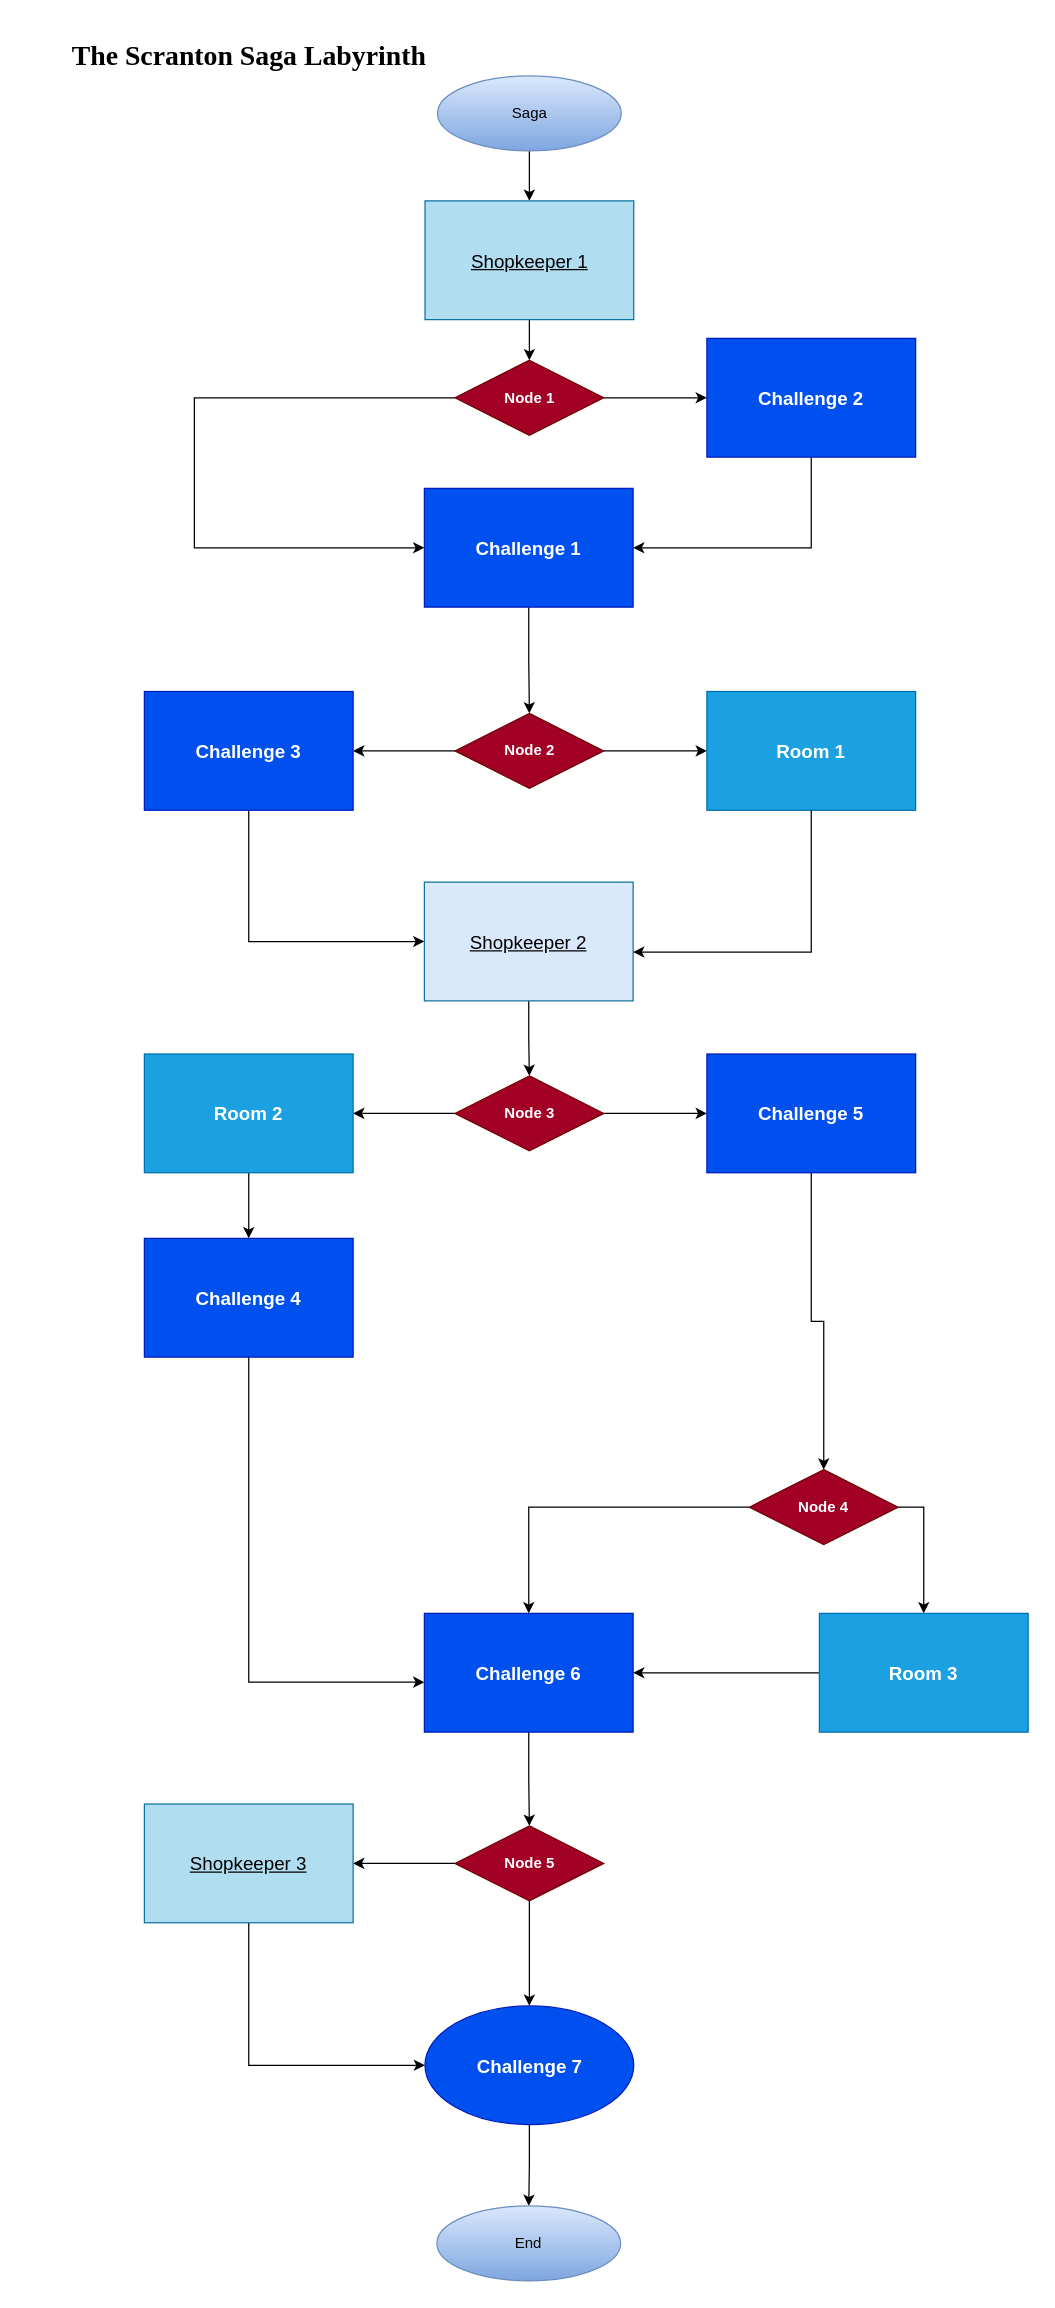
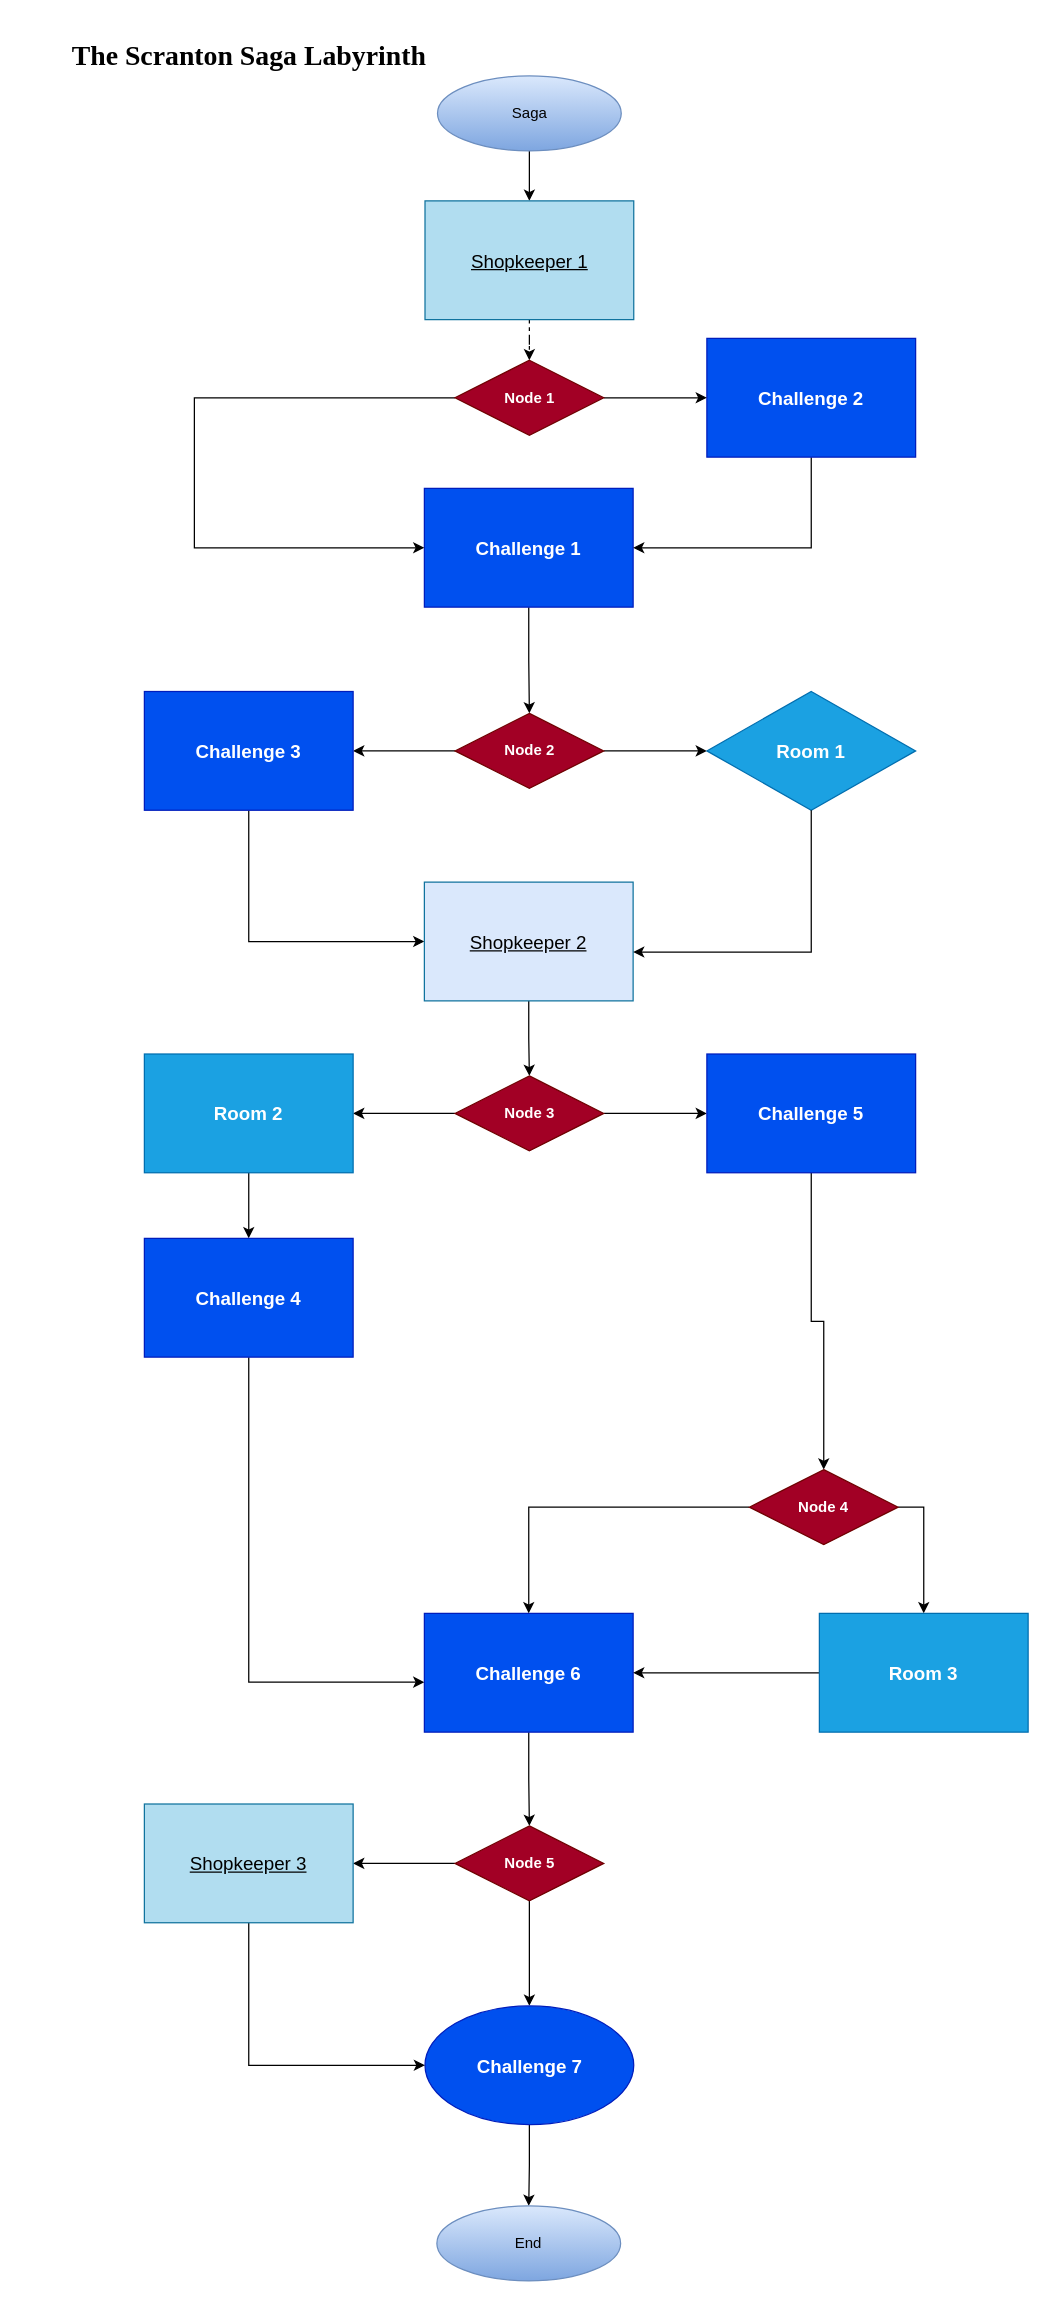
  <mxCell id="0" />
  <mxCell id="1" parent="0" />
  <mxCell id="2" style="edgeStyle=orthogonalEdgeStyle;rounded=0;orthogonalLoop=1;jettySize=auto;html=1;" parent="1" source="3" target="5" edge="1"><mxGeometry relative="1" as="geometry" /></mxCell>
  <mxCell id="3" value="Saga" style="ellipse;whiteSpace=wrap;html=1;fillColor=#dae8fc;strokeColor=#6c8ebf;gradientColor=#7ea6e0;" parent="1" vertex="1"><mxGeometry x="349.5" y="60" width="147" height="60" as="geometry" /></mxCell>
- <mxCell id="4" style="edgeStyle=orthogonalEdgeStyle;rounded=0;orthogonalLoop=1;jettySize=auto;html=1;" parent="1" source="5" target="12" edge="1"><mxGeometry relative="1" as="geometry" /></mxCell>
+ <mxCell id="4" style="edgeStyle=orthogonalEdgeStyle;rounded=0;orthogonalLoop=1;jettySize=auto;html=1;dashed=1;" parent="1" source="5" target="12" edge="1"><mxGeometry relative="1" as="geometry" /></mxCell>
  <mxCell id="5" value="&lt;font style=&quot;font-size: 15px;&quot;&gt;&lt;u&gt;Shopkeeper 1&lt;/u&gt;&lt;/font&gt;" style="rounded=0;whiteSpace=wrap;html=1;fillColor=#b1ddf0;strokeColor=#10739e;" parent="1" vertex="1"><mxGeometry x="339.5" y="160" width="167" height="95" as="geometry" /></mxCell>
  <mxCell id="6" value="" style="edgeStyle=orthogonalEdgeStyle;rounded=0;orthogonalLoop=1;jettySize=auto;html=1;" edge="1" parent="1" source="7" target="15"><mxGeometry relative="1" as="geometry" /></mxCell>
  <mxCell id="7" value="Challenge 1" style="rounded=0;whiteSpace=wrap;html=1;fillColor=#0050ef;strokeColor=#001DBC;fontColor=#ffffff;fontStyle=1;fontSize=15;" parent="1" vertex="1"><mxGeometry x="339" y="390" width="167" height="95" as="geometry" /></mxCell>
  <mxCell id="8" style="edgeStyle=orthogonalEdgeStyle;rounded=0;orthogonalLoop=1;jettySize=auto;html=1;entryX=1;entryY=0.5;entryDx=0;entryDy=0;exitX=0.5;exitY=1;exitDx=0;exitDy=0;" edge="1" parent="1" source="9" target="7"><mxGeometry relative="1" as="geometry" /></mxCell>
  <mxCell id="9" value="Challenge 2" style="rounded=0;whiteSpace=wrap;html=1;fillColor=#0050ef;strokeColor=#001DBC;fontColor=#ffffff;fontStyle=1;fontSize=15;" parent="1" vertex="1"><mxGeometry x="565" y="270" width="167" height="95" as="geometry" /></mxCell>
  <mxCell id="10" value="" style="edgeStyle=orthogonalEdgeStyle;rounded=0;orthogonalLoop=1;jettySize=auto;html=1;" parent="1" source="12" target="9" edge="1"><mxGeometry relative="1" as="geometry" /></mxCell>
  <mxCell id="11" style="edgeStyle=orthogonalEdgeStyle;rounded=0;orthogonalLoop=1;jettySize=auto;html=1;entryX=0;entryY=0.5;entryDx=0;entryDy=0;exitX=0;exitY=0.5;exitDx=0;exitDy=0;" edge="1" parent="1" source="12" target="7"><mxGeometry relative="1" as="geometry"><Array as="points"><mxPoint x="155" y="318" /><mxPoint x="155" y="438" /></Array></mxGeometry></mxCell>
  <mxCell id="12" value="Node 1" style="rhombus;whiteSpace=wrap;html=1;fillColor=#a20025;strokeColor=#6F0000;fontColor=#ffffff;fontStyle=1" parent="1" vertex="1"><mxGeometry x="363.5" y="287.5" width="119" height="60" as="geometry" /></mxCell>
  <mxCell id="13" style="edgeStyle=orthogonalEdgeStyle;rounded=0;orthogonalLoop=1;jettySize=auto;html=1;" parent="1" source="15" target="17" edge="1"><mxGeometry relative="1" as="geometry" /></mxCell>
  <mxCell id="14" style="edgeStyle=orthogonalEdgeStyle;rounded=0;orthogonalLoop=1;jettySize=auto;html=1;" parent="1" source="15" target="18" edge="1"><mxGeometry relative="1" as="geometry" /></mxCell>
  <mxCell id="15" value="Node 2" style="rhombus;whiteSpace=wrap;html=1;fillColor=#a20025;strokeColor=#6F0000;fontColor=#ffffff;fontStyle=1" parent="1" vertex="1"><mxGeometry x="363.5" y="570" width="119" height="60" as="geometry" /></mxCell>
  <mxCell id="16" style="edgeStyle=orthogonalEdgeStyle;rounded=0;orthogonalLoop=1;jettySize=auto;html=1;entryX=0;entryY=0.5;entryDx=0;entryDy=0;exitX=0.5;exitY=1;exitDx=0;exitDy=0;" parent="1" source="17" target="20" edge="1"><mxGeometry relative="1" as="geometry" /></mxCell>
  <mxCell id="17" value="Challenge 3" style="rounded=0;whiteSpace=wrap;html=1;fillColor=#0050ef;strokeColor=#001DBC;fontColor=#ffffff;fontStyle=1;fontSize=15;" parent="1" vertex="1"><mxGeometry x="115" y="552.5" width="167" height="95" as="geometry" /></mxCell>
- <mxCell id="18" value="Room 1" style="rounded=0;whiteSpace=wrap;html=1;fillColor=#1ba1e2;strokeColor=#006EAF;fontColor=#ffffff;fontStyle=1;fontSize=15;" parent="1" vertex="1"><mxGeometry x="565" y="552.5" width="167" height="95" as="geometry" /></mxCell>
+ <mxCell id="18" value="Room 1" style="rhombus;whiteSpace=wrap;html=1;fillColor=#1ba1e2;strokeColor=#006EAF;fontColor=#ffffff;fontStyle=1;fontSize=15;" parent="1" vertex="1"><mxGeometry x="565" y="552.5" width="167" height="95" as="geometry" /></mxCell>
  <mxCell id="19" style="edgeStyle=orthogonalEdgeStyle;rounded=0;orthogonalLoop=1;jettySize=auto;html=1;" parent="1" source="20" target="24" edge="1"><mxGeometry relative="1" as="geometry" /></mxCell>
  <mxCell id="20" value="&lt;font style=&quot;font-size: 15px;&quot;&gt;&lt;u&gt;Shopkeeper 2&lt;br&gt;&lt;/u&gt;&lt;/font&gt;" style="rounded=0;whiteSpace=wrap;html=1;fillColor=#dae8fc;strokeColor=#10739e;" parent="1" vertex="1"><mxGeometry x="339" y="705" width="167" height="95" as="geometry" /></mxCell>
  <mxCell id="21" style="edgeStyle=orthogonalEdgeStyle;rounded=0;orthogonalLoop=1;jettySize=auto;html=1;entryX=1;entryY=0.589;entryDx=0;entryDy=0;entryPerimeter=0;exitX=0.5;exitY=1;exitDx=0;exitDy=0;" parent="1" source="18" target="20" edge="1"><mxGeometry relative="1" as="geometry" /></mxCell>
  <mxCell id="22" style="edgeStyle=orthogonalEdgeStyle;rounded=0;orthogonalLoop=1;jettySize=auto;html=1;" parent="1" source="24" target="26" edge="1"><mxGeometry relative="1" as="geometry" /></mxCell>
  <mxCell id="23" style="edgeStyle=orthogonalEdgeStyle;rounded=0;orthogonalLoop=1;jettySize=auto;html=1;" parent="1" source="24" target="32" edge="1"><mxGeometry relative="1" as="geometry" /></mxCell>
  <mxCell id="24" value="Node 3" style="rhombus;whiteSpace=wrap;html=1;fillColor=#a20025;strokeColor=#6F0000;fontColor=#ffffff;fontStyle=1" parent="1" vertex="1"><mxGeometry x="363.5" y="860" width="119" height="60" as="geometry" /></mxCell>
  <mxCell id="25" style="edgeStyle=orthogonalEdgeStyle;rounded=0;orthogonalLoop=1;jettySize=auto;html=1;" parent="1" source="26" target="28" edge="1"><mxGeometry relative="1" as="geometry" /></mxCell>
  <mxCell id="26" value="Room 2" style="rounded=0;whiteSpace=wrap;html=1;fillColor=#1ba1e2;strokeColor=#006EAF;fontColor=#ffffff;fontStyle=1;fontSize=15;" parent="1" vertex="1"><mxGeometry x="115" y="842.5" width="167" height="95" as="geometry" /></mxCell>
  <mxCell id="27" style="edgeStyle=orthogonalEdgeStyle;rounded=0;orthogonalLoop=1;jettySize=auto;html=1;entryX=0;entryY=0.579;entryDx=0;entryDy=0;entryPerimeter=0;exitX=0.5;exitY=1;exitDx=0;exitDy=0;" parent="1" source="28" target="30" edge="1"><mxGeometry relative="1" as="geometry" /></mxCell>
  <mxCell id="28" value="Challenge 4" style="rounded=0;whiteSpace=wrap;html=1;fillColor=#0050ef;strokeColor=#001DBC;fontColor=#ffffff;fontStyle=1;fontSize=15;" parent="1" vertex="1"><mxGeometry x="115" y="990" width="167" height="95" as="geometry" /></mxCell>
  <mxCell id="29" style="edgeStyle=orthogonalEdgeStyle;rounded=0;orthogonalLoop=1;jettySize=auto;html=1;" parent="1" source="30" target="40" edge="1"><mxGeometry relative="1" as="geometry" /></mxCell>
  <mxCell id="30" value="Challenge 6" style="rounded=0;whiteSpace=wrap;html=1;fillColor=#0050ef;strokeColor=#001DBC;fontColor=#ffffff;fontStyle=1;fontSize=15;" parent="1" vertex="1"><mxGeometry x="339" y="1290" width="167" height="95" as="geometry" /></mxCell>
  <mxCell id="31" style="edgeStyle=orthogonalEdgeStyle;rounded=0;orthogonalLoop=1;jettySize=auto;html=1;" parent="1" source="32" target="35" edge="1"><mxGeometry relative="1" as="geometry" /></mxCell>
  <mxCell id="32" value="Challenge 5" style="rounded=0;whiteSpace=wrap;html=1;fillColor=#0050ef;strokeColor=#001DBC;fontColor=#ffffff;fontStyle=1;fontSize=15;" parent="1" vertex="1"><mxGeometry x="565" y="842.5" width="167" height="95" as="geometry" /></mxCell>
  <mxCell id="33" style="edgeStyle=orthogonalEdgeStyle;rounded=0;orthogonalLoop=1;jettySize=auto;html=1;exitX=1;exitY=0.5;exitDx=0;exitDy=0;" parent="1" source="35" target="37" edge="1"><mxGeometry relative="1" as="geometry" /></mxCell>
  <mxCell id="34" style="edgeStyle=orthogonalEdgeStyle;rounded=0;orthogonalLoop=1;jettySize=auto;html=1;" parent="1" source="35" target="30" edge="1"><mxGeometry relative="1" as="geometry" /></mxCell>
  <mxCell id="35" value="Node 4" style="rhombus;whiteSpace=wrap;html=1;fillColor=#a20025;strokeColor=#6F0000;fontColor=#ffffff;fontStyle=1" parent="1" vertex="1"><mxGeometry x="599" y="1175" width="119" height="60" as="geometry" /></mxCell>
  <mxCell id="36" style="edgeStyle=orthogonalEdgeStyle;rounded=0;orthogonalLoop=1;jettySize=auto;html=1;" parent="1" source="37" target="30" edge="1"><mxGeometry relative="1" as="geometry" /></mxCell>
  <mxCell id="37" value="Room 3" style="rounded=0;whiteSpace=wrap;html=1;fillColor=#1ba1e2;strokeColor=#006EAF;fontColor=#ffffff;fontStyle=1;fontSize=15;" parent="1" vertex="1"><mxGeometry x="655" y="1290" width="167" height="95" as="geometry" /></mxCell>
  <mxCell id="38" style="edgeStyle=orthogonalEdgeStyle;rounded=0;orthogonalLoop=1;jettySize=auto;html=1;" parent="1" source="40" target="44" edge="1"><mxGeometry relative="1" as="geometry" /></mxCell>
  <mxCell id="39" style="edgeStyle=orthogonalEdgeStyle;rounded=0;orthogonalLoop=1;jettySize=auto;html=1;" parent="1" source="40" target="42" edge="1"><mxGeometry relative="1" as="geometry" /></mxCell>
  <mxCell id="40" value="Node 5" style="rhombus;whiteSpace=wrap;html=1;fillColor=#a20025;strokeColor=#6F0000;fontColor=#ffffff;fontStyle=1" parent="1" vertex="1"><mxGeometry x="363.5" y="1460" width="119" height="60" as="geometry" /></mxCell>
  <mxCell id="41" style="edgeStyle=orthogonalEdgeStyle;rounded=0;orthogonalLoop=1;jettySize=auto;html=1;" parent="1" source="42" target="45" edge="1"><mxGeometry relative="1" as="geometry" /></mxCell>
  <mxCell id="42" value="Challenge 7" style="ellipse;whiteSpace=wrap;html=1;fillColor=#0050ef;strokeColor=#001DBC;fontColor=#ffffff;fontStyle=1;fontSize=15;" parent="1" vertex="1"><mxGeometry x="339.5" y="1604" width="167" height="95" as="geometry" /></mxCell>
  <mxCell id="43" style="edgeStyle=orthogonalEdgeStyle;rounded=0;orthogonalLoop=1;jettySize=auto;html=1;entryX=0;entryY=0.5;entryDx=0;entryDy=0;exitX=0.5;exitY=1;exitDx=0;exitDy=0;" parent="1" source="44" target="42" edge="1"><mxGeometry relative="1" as="geometry" /></mxCell>
  <mxCell id="44" value="&lt;font style=&quot;font-size: 15px;&quot;&gt;&lt;u&gt;Shopkeeper 3&lt;br&gt;&lt;/u&gt;&lt;/font&gt;" style="rounded=0;whiteSpace=wrap;html=1;fillColor=#b1ddf0;strokeColor=#10739e;" parent="1" vertex="1"><mxGeometry x="115" y="1442.5" width="167" height="95" as="geometry" /></mxCell>
  <mxCell id="45" value="End" style="ellipse;whiteSpace=wrap;html=1;fillColor=#dae8fc;strokeColor=#6c8ebf;gradientColor=#7ea6e0;" parent="1" vertex="1"><mxGeometry x="349" y="1764" width="147" height="60" as="geometry" /></mxCell>
  <mxCell id="46" value="&lt;h3&gt;The Scranton Saga Labyrinth&lt;/h3&gt;" style="text;html=1;align=center;verticalAlign=middle;whiteSpace=wrap;rounded=0;fontSize=19;fontFamily=Verdana;fillColor=none;labelBackgroundColor=none;" parent="1" vertex="1"><mxGeometry x="20.5" y="20" width="356" height="50" as="geometry" /></mxCell>
